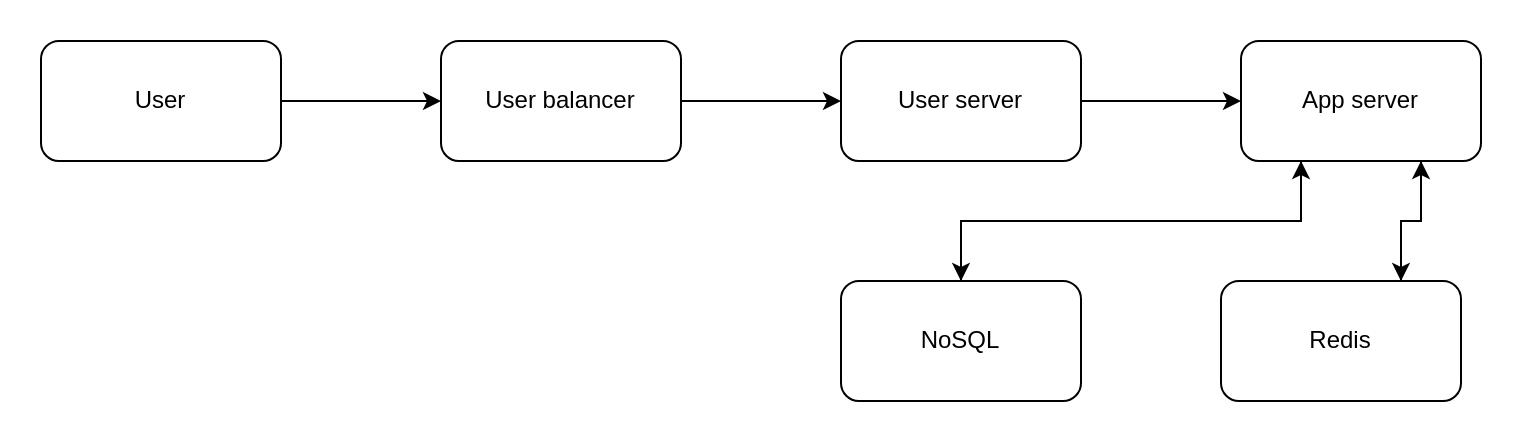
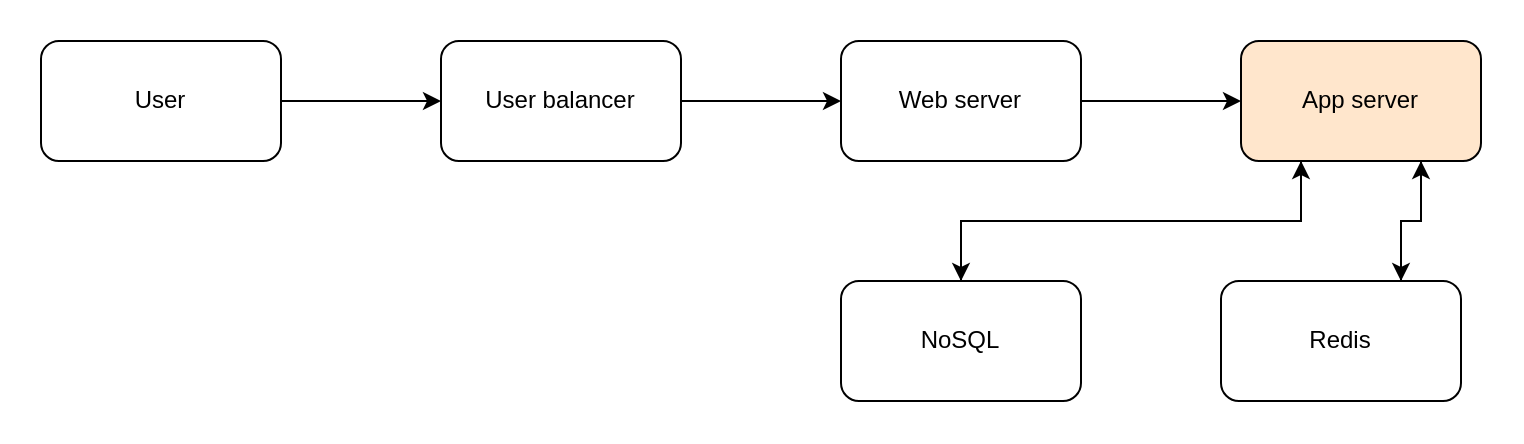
  <mxCell id="0" />
  <mxCell id="1" parent="0" />
  <mxCell id="2" style="edgeStyle=orthogonalEdgeStyle;rounded=0;orthogonalLoop=1;jettySize=auto;html=1;exitX=1;exitY=0.5;exitDx=0;exitDy=0;entryX=0;entryY=0.5;entryDx=0;entryDy=0;" edge="1" parent="1" source="3" target="5"><mxGeometry relative="1" as="geometry" /></mxCell>
  <mxCell id="3" value="User" style="rounded=1;whiteSpace=wrap;html=1;" vertex="1" parent="1"><mxGeometry x="20" y="20" width="120" height="60" as="geometry" /></mxCell>
  <mxCell id="4" style="edgeStyle=orthogonalEdgeStyle;rounded=0;orthogonalLoop=1;jettySize=auto;html=1;exitX=1;exitY=0.5;exitDx=0;exitDy=0;entryX=0;entryY=0.5;entryDx=0;entryDy=0;" edge="1" parent="1" source="5" target="7"><mxGeometry relative="1" as="geometry" /></mxCell>
  <mxCell id="5" value="User balancer" style="rounded=1;whiteSpace=wrap;html=1;" vertex="1" parent="1"><mxGeometry x="220" y="20" width="120" height="60" as="geometry" /></mxCell>
  <mxCell id="6" style="edgeStyle=orthogonalEdgeStyle;rounded=0;orthogonalLoop=1;jettySize=auto;html=1;exitX=1;exitY=0.5;exitDx=0;exitDy=0;" edge="1" parent="1" source="7" target="10"><mxGeometry relative="1" as="geometry" /></mxCell>
- <mxCell id="7" value="User server" style="rounded=1;whiteSpace=wrap;html=1;" vertex="1" parent="1"><mxGeometry x="420" y="20" width="120" height="60" as="geometry" /></mxCell>
+ <mxCell id="7" value="Web server" style="rounded=1;whiteSpace=wrap;html=1;" vertex="1" parent="1"><mxGeometry x="420" y="20" width="120" height="60" as="geometry" /></mxCell>
  <mxCell id="8" style="edgeStyle=orthogonalEdgeStyle;rounded=0;orthogonalLoop=1;jettySize=auto;html=1;exitX=0.25;exitY=1;exitDx=0;exitDy=0;entryX=0.5;entryY=0;entryDx=0;entryDy=0;" edge="1" parent="1" source="10" target="14"><mxGeometry relative="1" as="geometry" /></mxCell>
  <mxCell id="9" style="edgeStyle=orthogonalEdgeStyle;rounded=0;orthogonalLoop=1;jettySize=auto;html=1;exitX=0.75;exitY=1;exitDx=0;exitDy=0;entryX=0.75;entryY=0;entryDx=0;entryDy=0;" edge="1" parent="1" source="10" target="12"><mxGeometry relative="1" as="geometry" /></mxCell>
- <mxCell id="10" value="App server" style="rounded=1;whiteSpace=wrap;html=1;" vertex="1" parent="1"><mxGeometry x="620" y="20" width="120" height="60" as="geometry" /></mxCell>
+ <mxCell id="10" value="App server" style="rounded=1;whiteSpace=wrap;html=1;fillColor=#ffe6cc;" vertex="1" parent="1"><mxGeometry x="620" y="20" width="120" height="60" as="geometry" /></mxCell>
  <mxCell id="11" style="edgeStyle=orthogonalEdgeStyle;rounded=0;orthogonalLoop=1;jettySize=auto;html=1;exitX=0.75;exitY=0;exitDx=0;exitDy=0;entryX=0.75;entryY=1;entryDx=0;entryDy=0;" edge="1" parent="1" source="12" target="10"><mxGeometry relative="1" as="geometry" /></mxCell>
  <mxCell id="12" value="Redis" style="rounded=1;whiteSpace=wrap;html=1;" vertex="1" parent="1"><mxGeometry x="610" y="140" width="120" height="60" as="geometry" /></mxCell>
  <mxCell id="13" style="edgeStyle=orthogonalEdgeStyle;rounded=0;orthogonalLoop=1;jettySize=auto;html=1;exitX=0.5;exitY=0;exitDx=0;exitDy=0;entryX=0.25;entryY=1;entryDx=0;entryDy=0;" edge="1" parent="1" source="14" target="10"><mxGeometry relative="1" as="geometry" /></mxCell>
  <mxCell id="14" value="NoSQL" style="rounded=1;whiteSpace=wrap;html=1;" vertex="1" parent="1"><mxGeometry x="420" y="140" width="120" height="60" as="geometry" /></mxCell>
